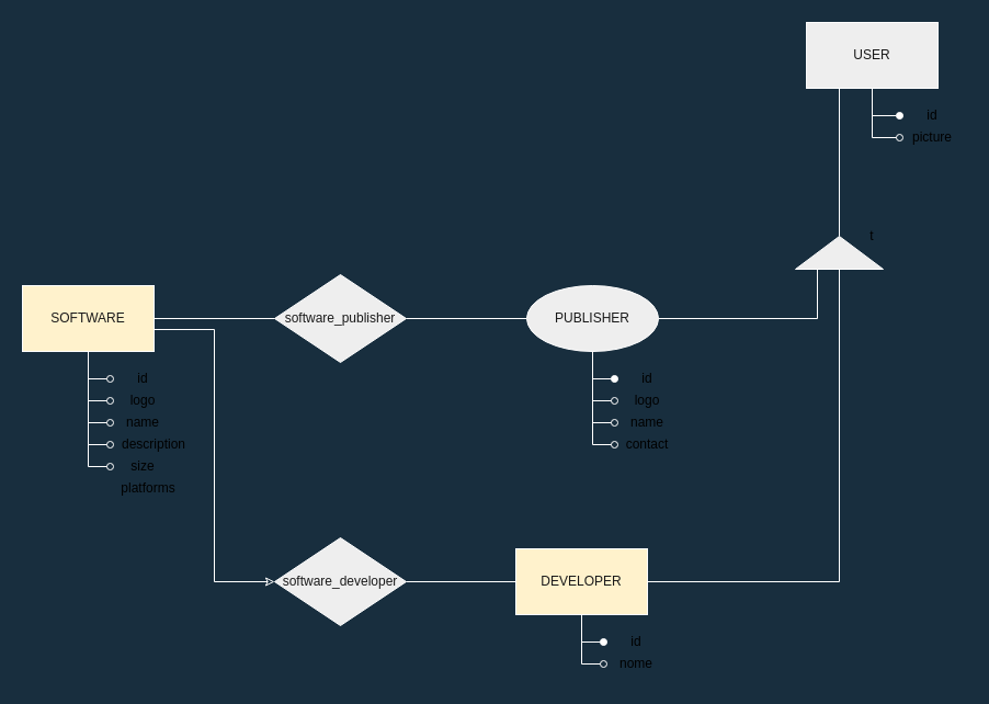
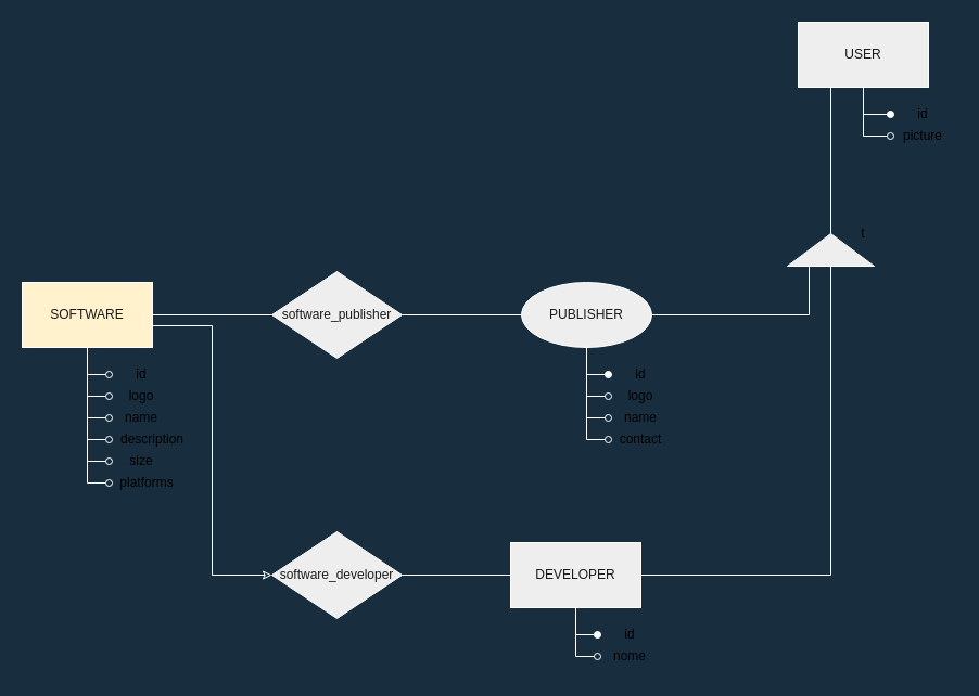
  <mxCell id="0" />
  <mxCell id="1" parent="0" />
  <mxCell id="2" style="edgeStyle=orthogonalEdgeStyle;rounded=0;sketch=0;orthogonalLoop=1;jettySize=auto;html=1;entryX=0;entryY=0.5;entryDx=0;entryDy=0;fontColor=#FFFFFF;strokeColor=#FFFFFF;endArrow=oval;endFill=0;" parent="1" source="10" target="11" edge="1"><mxGeometry relative="1" as="geometry" /></mxCell>
  <mxCell id="3" style="edgeStyle=orthogonalEdgeStyle;rounded=0;sketch=0;orthogonalLoop=1;jettySize=auto;html=1;entryX=0;entryY=0.5;entryDx=0;entryDy=0;fontColor=#FFFFFF;endArrow=oval;endFill=0;strokeColor=#FFFFFF;" parent="1" source="10" target="18" edge="1"><mxGeometry relative="1" as="geometry" /></mxCell>
  <mxCell id="4" style="edgeStyle=orthogonalEdgeStyle;rounded=0;sketch=0;orthogonalLoop=1;jettySize=auto;html=1;entryX=0;entryY=0.5;entryDx=0;entryDy=0;fontColor=#FFFFFF;endArrow=oval;endFill=0;strokeColor=#FFFFFF;" parent="1" source="10" target="19" edge="1"><mxGeometry relative="1" as="geometry" /></mxCell>
+ <mxCell id="5" style="edgeStyle=orthogonalEdgeStyle;rounded=0;sketch=0;orthogonalLoop=1;jettySize=auto;html=1;entryX=0;entryY=0.5;entryDx=0;entryDy=0;fontColor=#FFFFFF;endArrow=oval;endFill=0;strokeColor=#FFFFFF;" parent="1" source="10" target="20" edge="1"><mxGeometry relative="1" as="geometry" /></mxCell>
  <mxCell id="6" style="edgeStyle=orthogonalEdgeStyle;rounded=0;sketch=0;orthogonalLoop=1;jettySize=auto;html=1;entryX=0;entryY=0.5;entryDx=0;entryDy=0;fontColor=#FFFFFF;endArrow=none;endFill=0;strokeColor=#FFFFFF;" parent="1" source="10" target="22" edge="1"><mxGeometry relative="1" as="geometry" /></mxCell>
  <mxCell id="7" style="edgeStyle=orthogonalEdgeStyle;rounded=0;sketch=0;orthogonalLoop=1;jettySize=auto;html=1;entryX=0;entryY=0.5;entryDx=0;entryDy=0;fontColor=#FFFFFF;endArrow=oval;endFill=0;strokeColor=#FFFFFF;" parent="1" source="10" target="24" edge="1"><mxGeometry relative="1" as="geometry" /></mxCell>
  <mxCell id="8" style="edgeStyle=orthogonalEdgeStyle;rounded=0;sketch=0;orthogonalLoop=1;jettySize=auto;html=1;entryX=0;entryY=0.5;entryDx=0;entryDy=0;fontColor=#FFFFFF;endArrow=oval;endFill=0;strokeColor=#FFFFFF;" parent="1" source="10" target="27" edge="1"><mxGeometry relative="1" as="geometry" /></mxCell>
  <mxCell id="9" style="edgeStyle=orthogonalEdgeStyle;rounded=0;sketch=0;orthogonalLoop=1;jettySize=auto;html=1;entryX=0;entryY=0.5;entryDx=0;entryDy=0;fontColor=#FFFFFF;endArrow=classic;endFill=0;strokeColor=#FFFFFF;" parent="1" source="10" target="37" edge="1"><mxGeometry relative="1" as="geometry"><Array as="points"><mxPoint x="195" y="300" /><mxPoint x="195" y="530" /></Array></mxGeometry></mxCell>
  <mxCell id="10" value="SOFTWARE" style="rounded=0;whiteSpace=wrap;html=1;fillColor=#fff2cc;strokeColor=#FFFFFF;fontColor=#1A1A1A;" parent="1" vertex="1"><mxGeometry x="20" y="260" width="120" height="60" as="geometry" /></mxCell>
  <mxCell id="11" value="name" style="text;html=1;align=center;verticalAlign=middle;whiteSpace=wrap;rounded=0;sketch=0;" parent="1" vertex="1"><mxGeometry x="100" y="370" width="60" height="30" as="geometry" /></mxCell>
  <mxCell id="12" style="edgeStyle=orthogonalEdgeStyle;rounded=0;sketch=0;orthogonalLoop=1;jettySize=auto;html=1;entryX=0;entryY=0.5;entryDx=0;entryDy=0;fontColor=#FFFFFF;endArrow=oval;endFill=1;strokeColor=#FFFFFF;" parent="1" source="17" target="23" edge="1"><mxGeometry relative="1" as="geometry" /></mxCell>
  <mxCell id="13" style="edgeStyle=orthogonalEdgeStyle;rounded=0;sketch=0;orthogonalLoop=1;jettySize=auto;html=1;entryX=0;entryY=0.5;entryDx=0;entryDy=0;fontColor=#FFFFFF;endArrow=oval;endFill=0;strokeColor=#FFFFFF;" parent="1" source="17" target="25" edge="1"><mxGeometry relative="1" as="geometry" /></mxCell>
  <mxCell id="14" style="edgeStyle=orthogonalEdgeStyle;rounded=0;sketch=0;orthogonalLoop=1;jettySize=auto;html=1;entryX=0;entryY=0.5;entryDx=0;entryDy=0;fontColor=#FFFFFF;endArrow=oval;endFill=0;strokeColor=#FFFFFF;" parent="1" source="17" target="26" edge="1"><mxGeometry relative="1" as="geometry" /></mxCell>
  <mxCell id="15" style="edgeStyle=orthogonalEdgeStyle;rounded=0;sketch=0;orthogonalLoop=1;jettySize=auto;html=1;entryX=0;entryY=0.5;entryDx=0;entryDy=0;fontColor=#FFFFFF;endArrow=oval;endFill=0;strokeColor=#FFFFFF;" parent="1" source="17" target="28" edge="1"><mxGeometry relative="1" as="geometry" /></mxCell>
  <mxCell id="16" style="edgeStyle=orthogonalEdgeStyle;rounded=0;sketch=0;orthogonalLoop=1;jettySize=auto;html=1;entryX=0;entryY=0.25;entryDx=0;entryDy=0;fontColor=#FFFFFF;endArrow=none;endFill=0;strokeColor=#FFFFFF;" parent="1" source="17" target="41" edge="1"><mxGeometry relative="1" as="geometry" /></mxCell>
  <mxCell id="17" value="PUBLISHER" style="ellipse;whiteSpace=wrap;html=1;sketch=0;fontColor=#1A1A1A;strokeColor=#FFFFFF;fillColor=#EEEEEE;" parent="1" vertex="1"><mxGeometry x="480" y="260" width="120" height="60" as="geometry" /></mxCell>
  <mxCell id="18" value="description" style="text;html=1;align=center;verticalAlign=middle;whiteSpace=wrap;rounded=0;sketch=0;" parent="1" vertex="1"><mxGeometry x="100" y="390" width="80" height="30" as="geometry" /></mxCell>
  <mxCell id="19" value="size" style="text;html=1;align=center;verticalAlign=middle;whiteSpace=wrap;rounded=0;sketch=0;" parent="1" vertex="1"><mxGeometry x="100" y="410" width="60" height="30" as="geometry" /></mxCell>
  <mxCell id="20" value="platforms" style="text;html=1;align=center;verticalAlign=middle;whiteSpace=wrap;rounded=0;sketch=0;" parent="1" vertex="1"><mxGeometry x="100" y="430" width="70" height="30" as="geometry" /></mxCell>
  <mxCell id="21" style="edgeStyle=orthogonalEdgeStyle;rounded=0;sketch=0;orthogonalLoop=1;jettySize=auto;html=1;entryX=0;entryY=0.5;entryDx=0;entryDy=0;fontColor=#FFFFFF;endArrow=none;endFill=0;strokeColor=#FFFFFF;" parent="1" source="22" target="17" edge="1"><mxGeometry relative="1" as="geometry" /></mxCell>
  <mxCell id="22" value="software_publisher" style="rhombus;whiteSpace=wrap;html=1;rounded=0;sketch=0;fontColor=#1A1A1A;strokeColor=#FFFFFF;fillColor=#EEEEEE;" parent="1" vertex="1"><mxGeometry x="250" y="250" width="120" height="80" as="geometry" /></mxCell>
  <mxCell id="23" value="id" style="text;html=1;align=center;verticalAlign=middle;whiteSpace=wrap;rounded=0;sketch=0;" parent="1" vertex="1"><mxGeometry x="560" y="330" width="60" height="30" as="geometry" /></mxCell>
  <mxCell id="24" value="id" style="text;html=1;align=center;verticalAlign=middle;whiteSpace=wrap;rounded=0;sketch=0;" parent="1" vertex="1"><mxGeometry x="100" y="330" width="60" height="30" as="geometry" /></mxCell>
  <mxCell id="25" value="name" style="text;html=1;align=center;verticalAlign=middle;whiteSpace=wrap;rounded=0;sketch=0;" parent="1" vertex="1"><mxGeometry x="560" y="370" width="60" height="30" as="geometry" /></mxCell>
  <mxCell id="26" value="contact" style="text;html=1;align=center;verticalAlign=middle;whiteSpace=wrap;rounded=0;sketch=0;" parent="1" vertex="1"><mxGeometry x="560" y="390" width="60" height="30" as="geometry" /></mxCell>
  <mxCell id="27" value="logo" style="text;html=1;align=center;verticalAlign=middle;whiteSpace=wrap;rounded=0;sketch=0;" parent="1" vertex="1"><mxGeometry x="100" y="350" width="60" height="30" as="geometry" /></mxCell>
  <mxCell id="28" value="logo" style="text;html=1;align=center;verticalAlign=middle;whiteSpace=wrap;rounded=0;sketch=0;" parent="1" vertex="1"><mxGeometry x="560" y="350" width="60" height="30" as="geometry" /></mxCell>
  <mxCell id="29" style="edgeStyle=orthogonalEdgeStyle;rounded=0;sketch=0;orthogonalLoop=1;jettySize=auto;html=1;entryX=0;entryY=0.5;entryDx=0;entryDy=0;fontColor=#FFFFFF;endArrow=oval;endFill=1;strokeColor=#FFFFFF;" parent="1" source="32" target="38" edge="1"><mxGeometry relative="1" as="geometry" /></mxCell>
  <mxCell id="30" style="edgeStyle=orthogonalEdgeStyle;rounded=0;sketch=0;orthogonalLoop=1;jettySize=auto;html=1;entryX=0;entryY=0.5;entryDx=0;entryDy=0;fontColor=#FFFFFF;endArrow=oval;endFill=0;strokeColor=#FFFFFF;" parent="1" source="32" target="39" edge="1"><mxGeometry relative="1" as="geometry" /></mxCell>
  <mxCell id="31" style="edgeStyle=orthogonalEdgeStyle;rounded=0;sketch=0;orthogonalLoop=1;jettySize=auto;html=1;entryX=0;entryY=0.5;entryDx=0;entryDy=0;fontColor=#FFFFFF;endArrow=none;endFill=0;strokeColor=#FFFFFF;" parent="1" source="32" target="41" edge="1"><mxGeometry relative="1" as="geometry" /></mxCell>
- <mxCell id="32" value="DEVELOPER" style="whiteSpace=wrap;html=1;rounded=0;sketch=0;fontColor=#1A1A1A;strokeColor=#FFFFFF;fillColor=#fff2cc;" parent="1" vertex="1"><mxGeometry x="470" y="500" width="120" height="60" as="geometry" /></mxCell>
+ <mxCell id="32" value="DEVELOPER" style="whiteSpace=wrap;html=1;rounded=0;sketch=0;fontColor=#1A1A1A;strokeColor=#FFFFFF;fillColor=#EEEEEE;" parent="1" vertex="1"><mxGeometry x="470" y="500" width="120" height="60" as="geometry" /></mxCell>
  <mxCell id="33" style="edgeStyle=orthogonalEdgeStyle;rounded=0;sketch=0;orthogonalLoop=1;jettySize=auto;html=1;entryX=0;entryY=0.5;entryDx=0;entryDy=0;fontColor=#FFFFFF;endArrow=oval;endFill=1;strokeColor=#FFFFFF;" parent="1" source="35" target="43" edge="1"><mxGeometry relative="1" as="geometry" /></mxCell>
  <mxCell id="34" style="edgeStyle=orthogonalEdgeStyle;rounded=0;sketch=0;orthogonalLoop=1;jettySize=auto;html=1;entryX=0;entryY=0.5;entryDx=0;entryDy=0;fontColor=#FFFFFF;endArrow=oval;endFill=0;strokeColor=#FFFFFF;" parent="1" source="35" target="44" edge="1"><mxGeometry relative="1" as="geometry" /></mxCell>
  <mxCell id="35" value="USER" style="whiteSpace=wrap;html=1;rounded=0;sketch=0;fontColor=#1A1A1A;strokeColor=#FFFFFF;fillColor=#EEEEEE;" parent="1" vertex="1"><mxGeometry x="735" y="20" width="120" height="60" as="geometry" /></mxCell>
  <mxCell id="36" style="edgeStyle=orthogonalEdgeStyle;rounded=0;sketch=0;orthogonalLoop=1;jettySize=auto;html=1;fontColor=#FFFFFF;endArrow=none;endFill=0;strokeColor=#FFFFFF;" parent="1" source="37" target="32" edge="1"><mxGeometry relative="1" as="geometry" /></mxCell>
  <mxCell id="37" value="software_developer" style="rhombus;whiteSpace=wrap;html=1;rounded=0;sketch=0;fontColor=#1A1A1A;strokeColor=#FFFFFF;fillColor=#EEEEEE;" parent="1" vertex="1"><mxGeometry x="250" y="490" width="120" height="80" as="geometry" /></mxCell>
  <mxCell id="38" value="id" style="text;html=1;align=center;verticalAlign=middle;whiteSpace=wrap;rounded=0;sketch=0;" parent="1" vertex="1"><mxGeometry x="550" y="570" width="60" height="30" as="geometry" /></mxCell>
  <mxCell id="39" value="nome" style="text;html=1;align=center;verticalAlign=middle;whiteSpace=wrap;rounded=0;sketch=0;" parent="1" vertex="1"><mxGeometry x="550" y="590" width="60" height="30" as="geometry" /></mxCell>
  <mxCell id="40" style="edgeStyle=orthogonalEdgeStyle;rounded=0;sketch=0;orthogonalLoop=1;jettySize=auto;html=1;entryX=0.25;entryY=1;entryDx=0;entryDy=0;fontColor=#FFFFFF;endArrow=none;endFill=0;strokeColor=#FFFFFF;" parent="1" source="41" target="35" edge="1"><mxGeometry relative="1" as="geometry" /></mxCell>
  <mxCell id="41" value="" style="triangle;whiteSpace=wrap;html=1;rounded=0;sketch=0;fontColor=#1A1A1A;strokeColor=#FFFFFF;fillColor=#EEEEEE;rotation=-90;" parent="1" vertex="1"><mxGeometry x="750" y="190" width="30" height="80" as="geometry" /></mxCell>
  <mxCell id="42" value="t" style="text;html=1;align=center;verticalAlign=middle;whiteSpace=wrap;rounded=0;sketch=0;" parent="1" vertex="1"><mxGeometry x="765" y="200" width="60" height="30" as="geometry" /></mxCell>
  <mxCell id="43" value="id" style="text;html=1;align=center;verticalAlign=middle;whiteSpace=wrap;rounded=0;sketch=0;" parent="1" vertex="1"><mxGeometry x="820" y="90" width="60" height="30" as="geometry" /></mxCell>
  <mxCell id="44" value="picture" style="text;html=1;align=center;verticalAlign=middle;whiteSpace=wrap;rounded=0;sketch=0;" parent="1" vertex="1"><mxGeometry x="820" y="110" width="60" height="30" as="geometry" /></mxCell>
